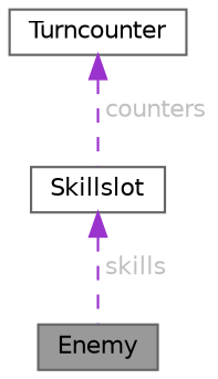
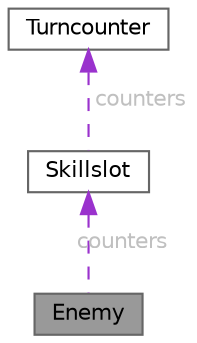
  digraph {
    node [color=gray40 fillcolor=white fontname=Helvetica fontsize=10 shape=box style=filled]
    edge [color=darkorchid3 dir=back fontcolor=grey fontname=Helvetica fontsize=10 labelfontname=Helvetica labelfontsize=10 style=dashed]
    n1 [fillcolor=grey60 fontcolor=black height=0.2 label=Enemy width=0.4]
    n2 [height=0.2 label=Skillslot width=0.4]
    n3 [height=0.2 label=Turncounter width=0.4]
-   n2 -> n1 [label=" skills"]
+   n2 -> n1 [label=" counters"]
    n3 -> n2 [label=" counters"]
  }
